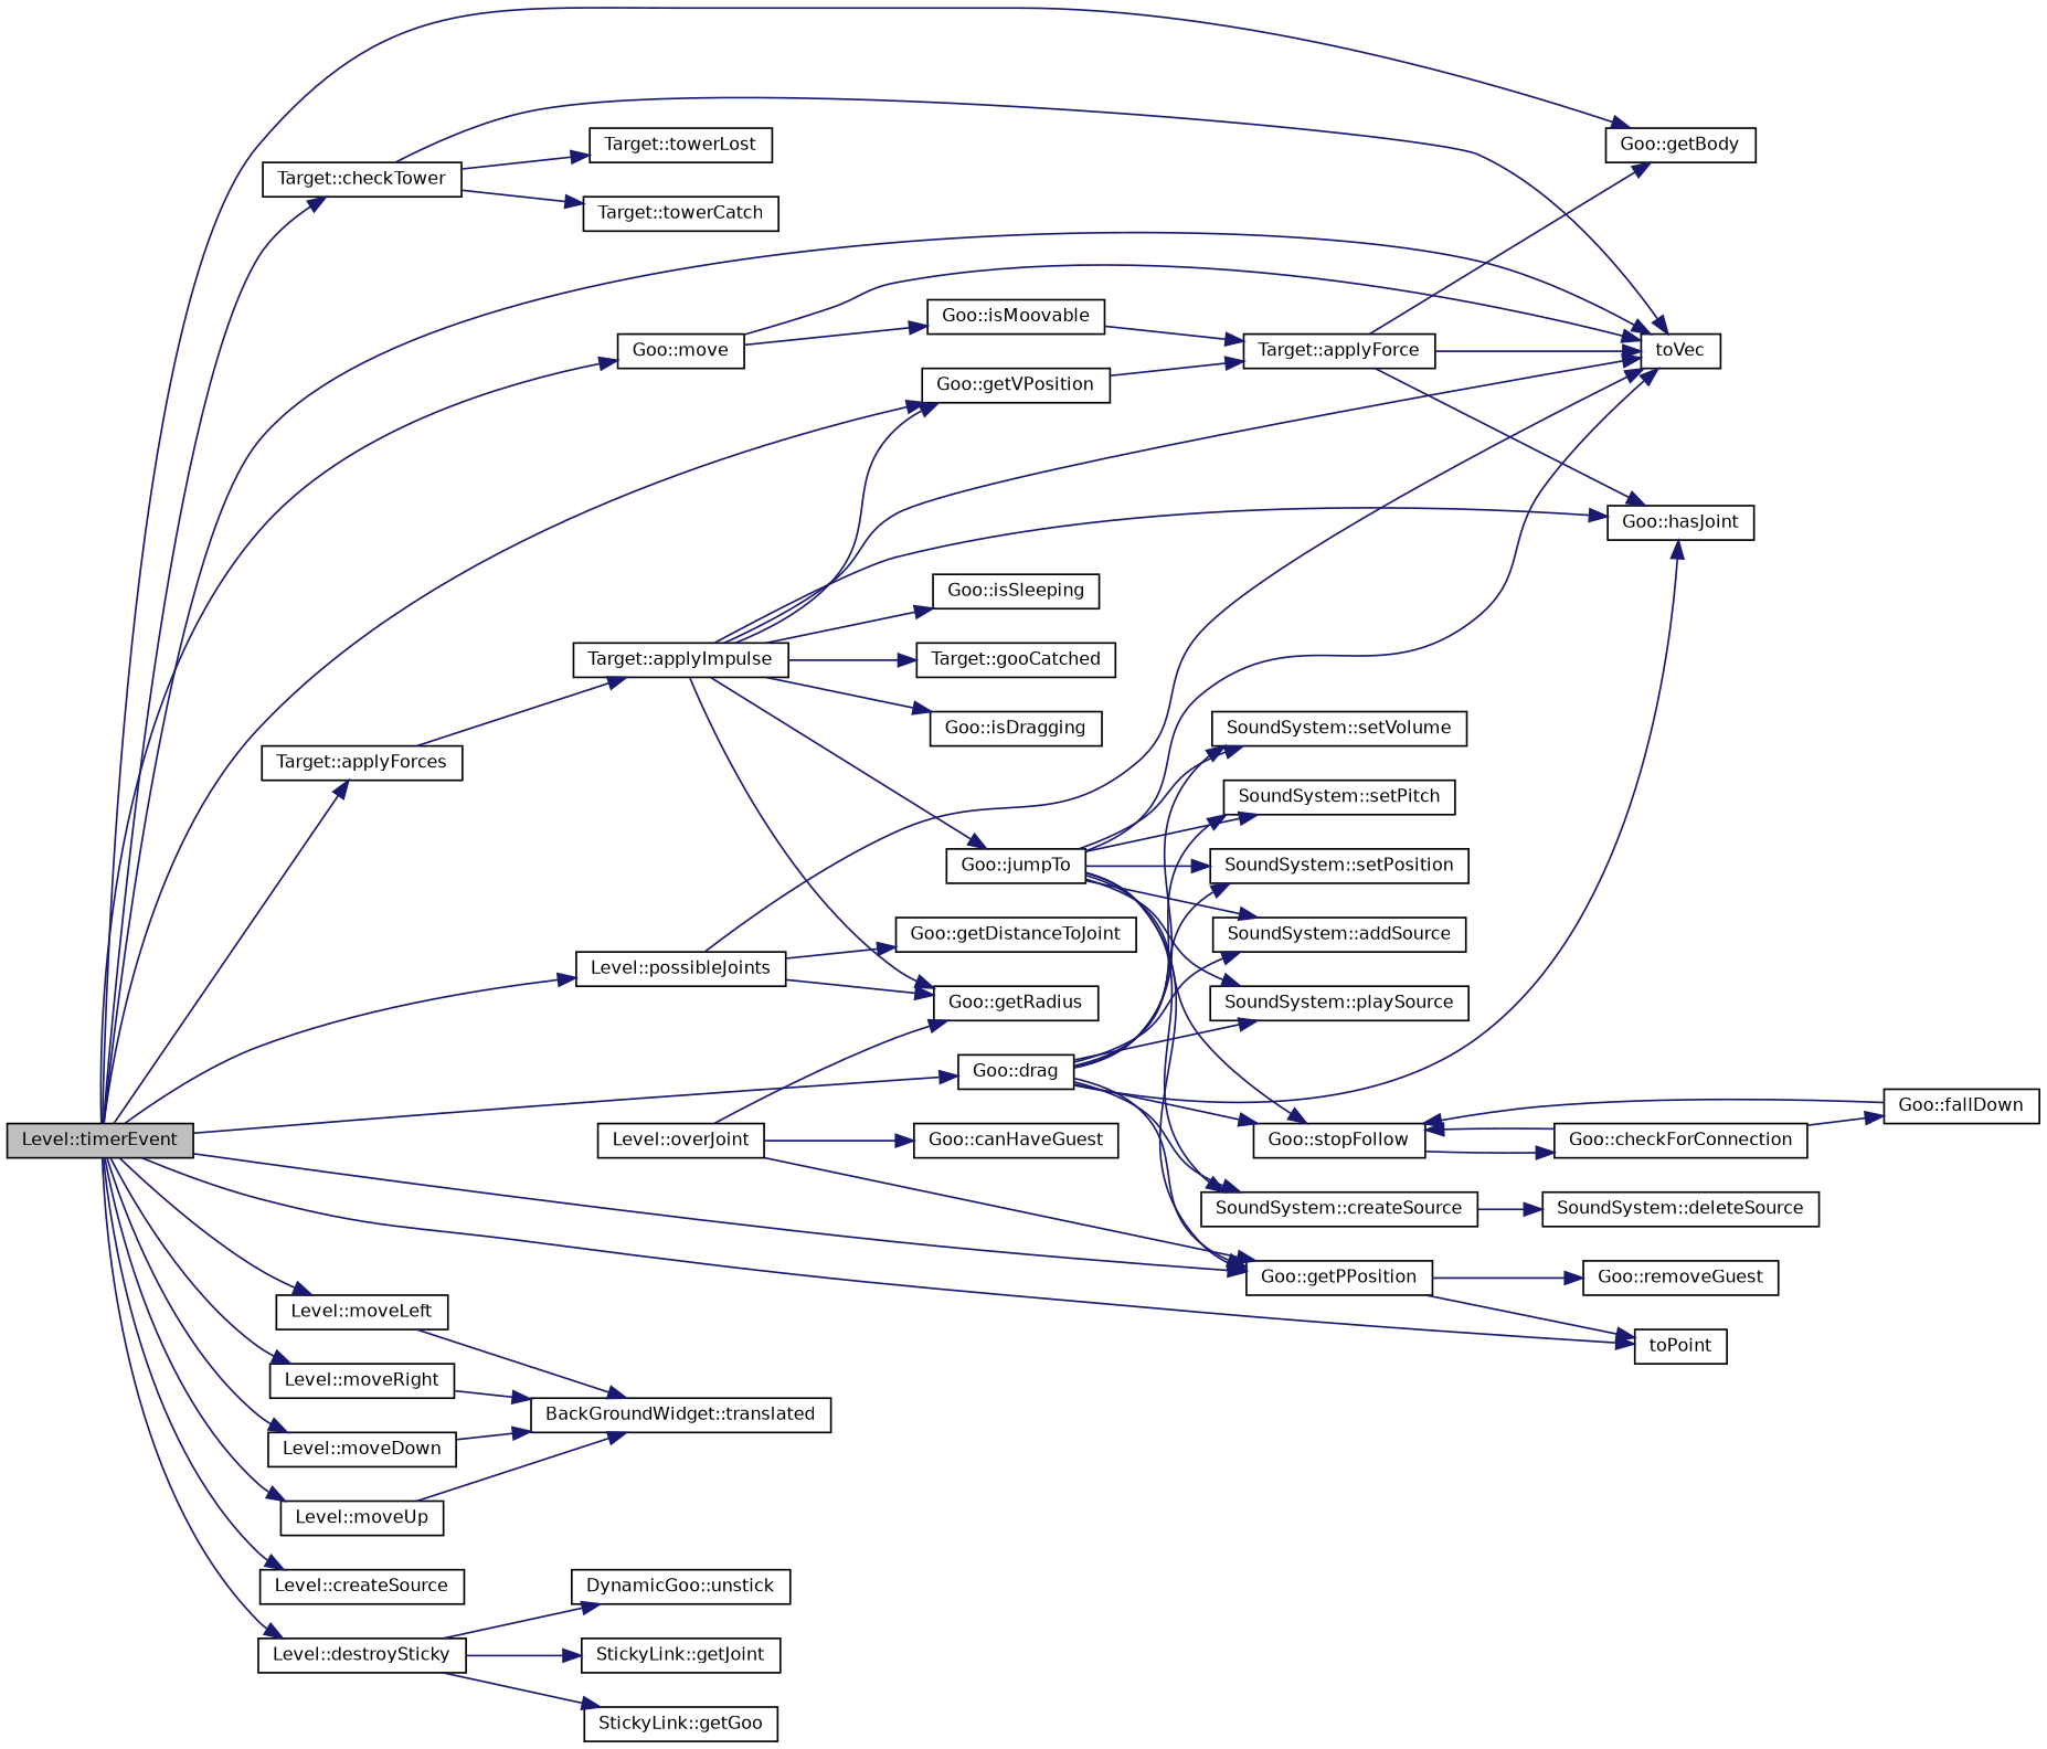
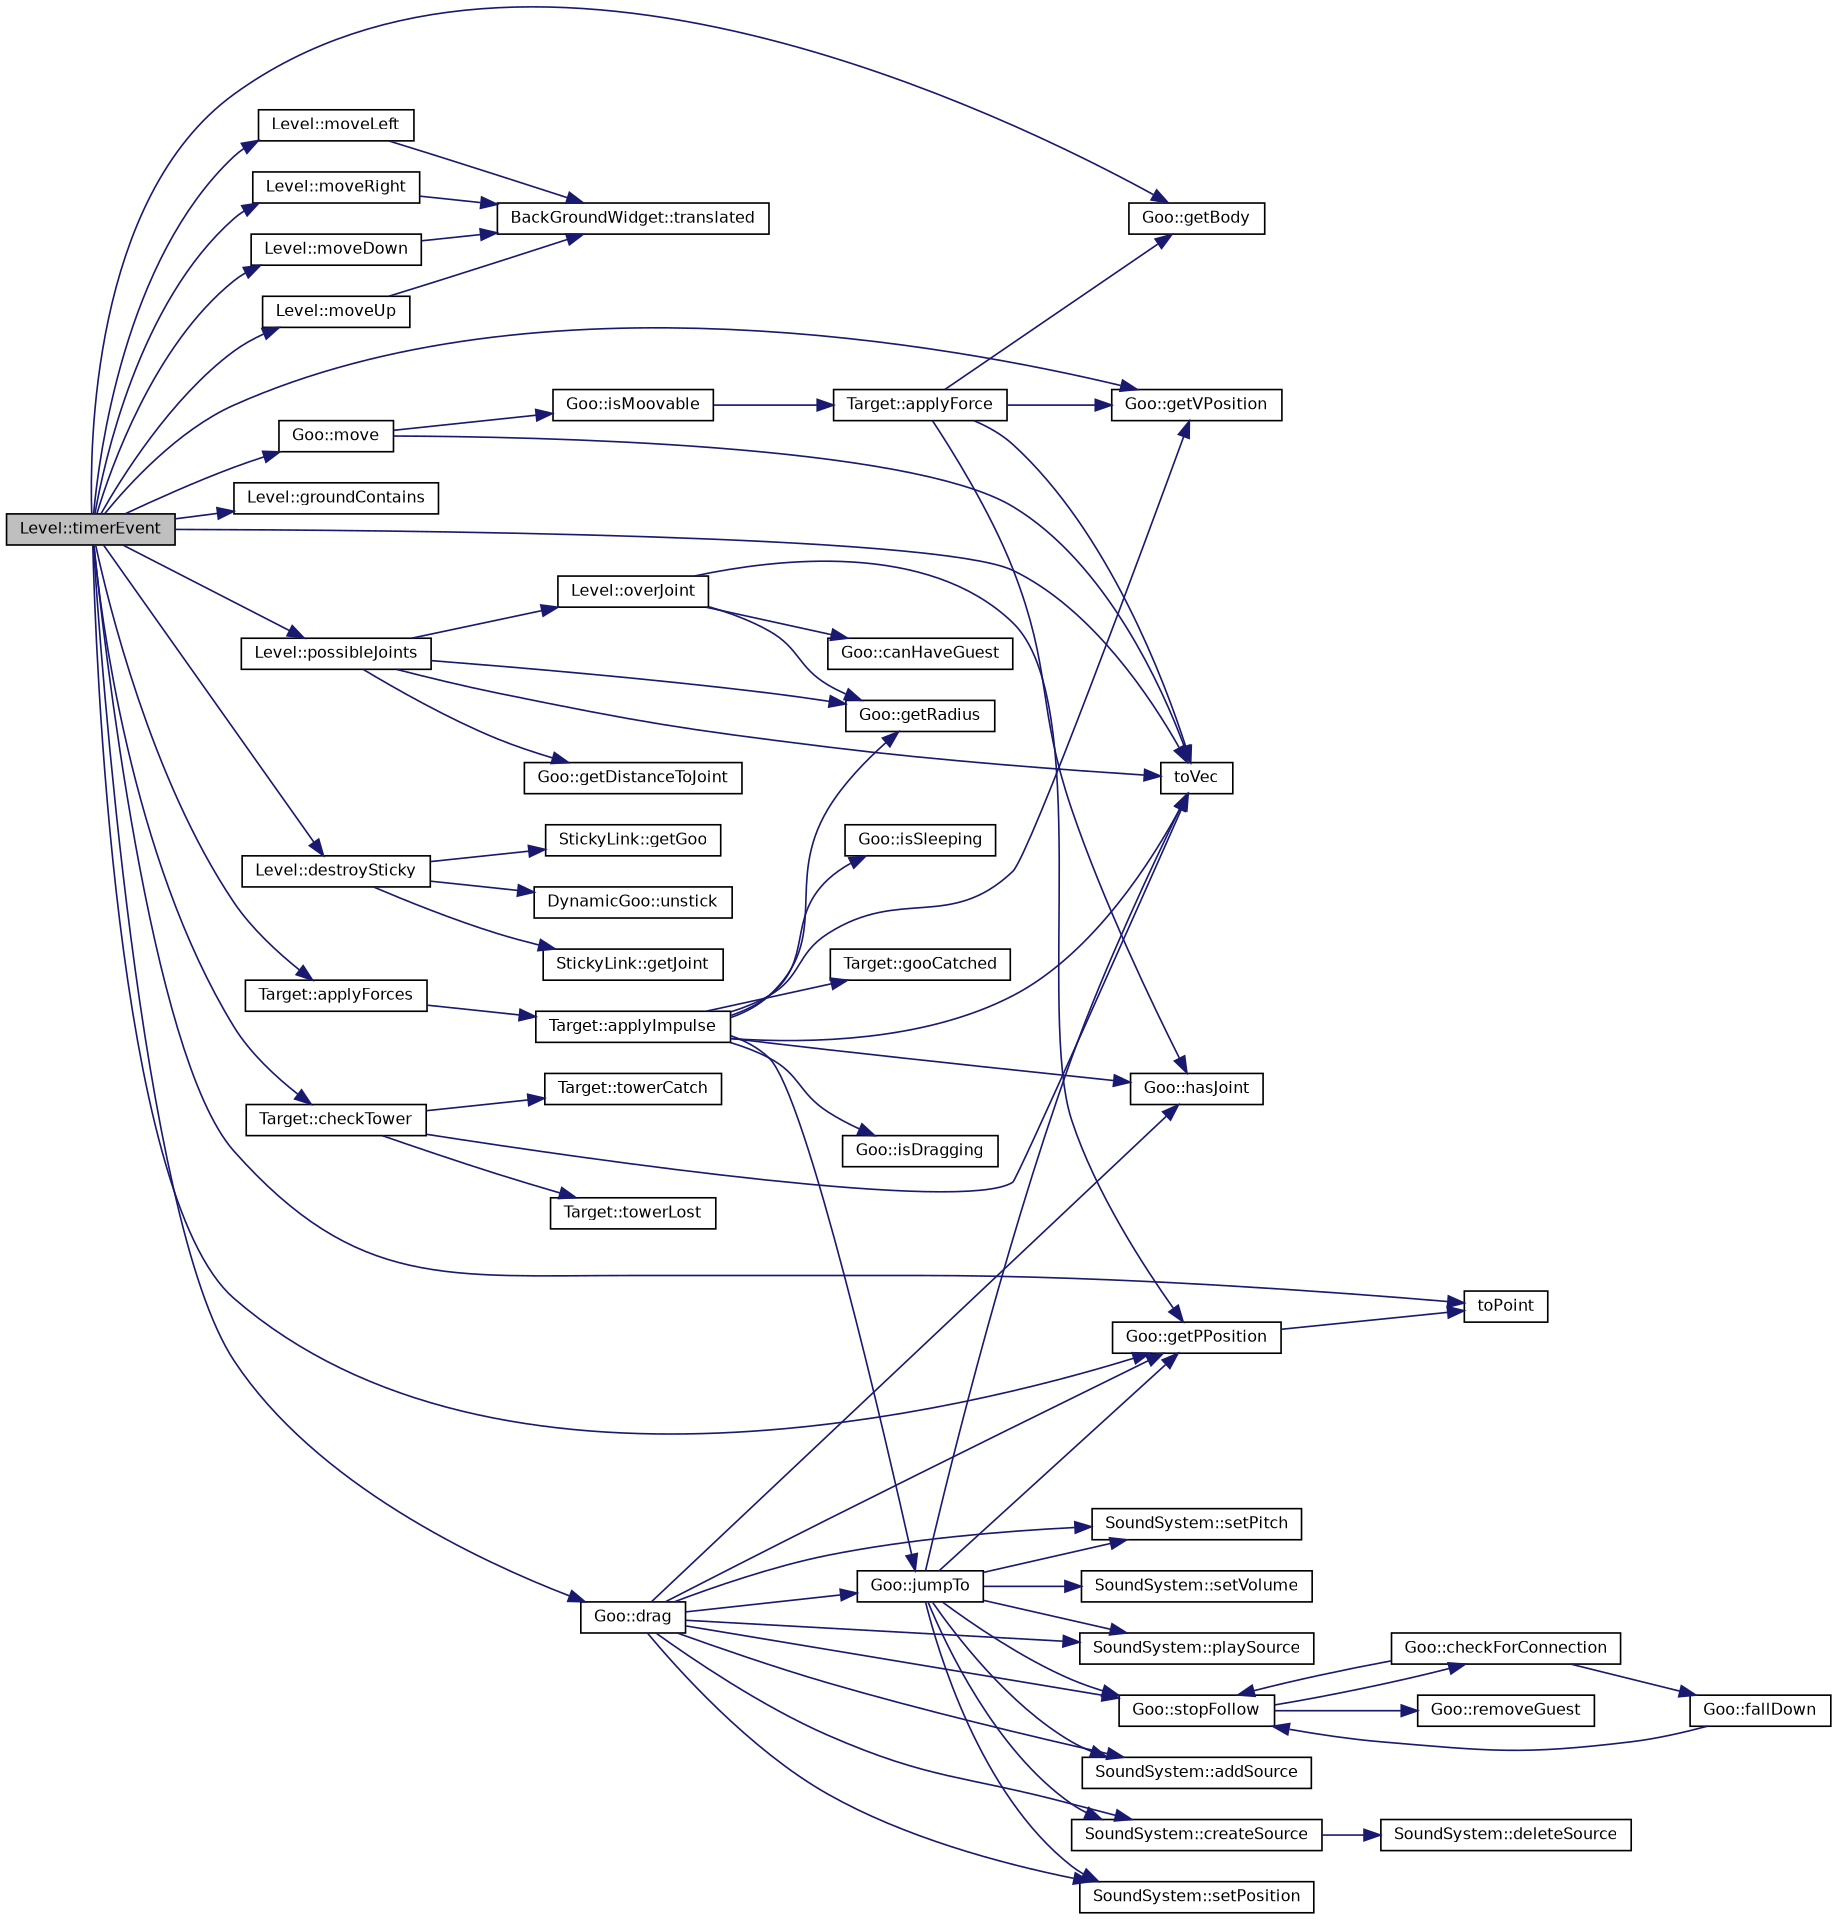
  digraph {
    rankdir=LR
    node [color=black fillcolor=white fontname=Helvetica fontsize=10 shape=record style=filled]
    edge [color=midnightblue fontname=Helvetica fontsize=10 labelfontname=Helvetica labelfontsize=10 style=solid]
    n1 [fillcolor=grey75 fontcolor=black height=0.2 label="Level::timerEvent" width=0.4]
    n2 [height=0.2 label="Goo::getBody" width=0.4]
    n3 [height=0.2 label="Level::moveLeft" width=0.4]
    n4 [height=0.2 label="Level::moveRight" width=0.4]
    n5 [height=0.2 label="Level::moveDown" width=0.4]
    n6 [height=0.2 label="Level::moveUp" width=0.4]
    n7 [height=0.2 label="Goo::getVPosition" width=0.4]
    n8 [height=0.2 label=toVec width=0.4]
-   n9 [height=0.2 label="Level::createSource" width=0.4]
+   n9 [height=0.2 label="Level::groundContains" width=0.4]
    n10 [height=0.2 label=toPoint width=0.4]
    n11 [height=0.2 label="Goo::move" width=0.4]
    n12 [height=0.2 label="Level::possibleJoints" width=0.4]
    n13 [height=0.2 label="Goo::getPPosition" width=0.4]
    n14 [height=0.2 label="Goo::drag" width=0.4]
    n15 [height=0.2 label="Level::destroySticky" width=0.4]
    n16 [height=0.2 label="Target::checkTower" width=0.4]
    n17 [height=0.2 label="Target::applyForces" width=0.4]
    n18 [height=0.2 label="BackGroundWidget::translated" width=0.4]
    n19 [height=0.2 label="Goo::isMoovable" width=0.4]
    n20 [height=0.2 label="Level::overJoint" width=0.4]
    n21 [height=0.2 label="Goo::getRadius" width=0.4]
    n22 [height=0.2 label="Goo::getDistanceToJoint" width=0.4]
    n23 [height=0.2 label="Goo::stopFollow" width=0.4]
    n24 [height=0.2 label="Goo::hasJoint" width=0.4]
    n25 [height=0.2 label="SoundSystem::createSource" width=0.4]
    n26 [height=0.2 label="SoundSystem::setPitch" width=0.4]
    n27 [height=0.2 label="SoundSystem::setVolume" width=0.4]
    n28 [height=0.2 label="SoundSystem::setPosition" width=0.4]
    n29 [height=0.2 label="SoundSystem::playSource" width=0.4]
    n30 [height=0.2 label="SoundSystem::addSource" width=0.4]
    n31 [height=0.2 label="StickyLink::getGoo" width=0.4]
    n32 [height=0.2 label="DynamicGoo::unstick" width=0.4]
    n33 [height=0.2 label="StickyLink::getJoint" width=0.4]
    n34 [height=0.2 label="Target::towerCatch" width=0.4]
    n35 [height=0.2 label="Target::towerLost" width=0.4]
    n36 [height=0.2 label="Target::applyImpulse" width=0.4]
    n37 [height=0.2 label="Target::applyForce" width=0.4]
    n38 [height=0.2 label="Goo::canHaveGuest" width=0.4]
    n39 [height=0.2 label="Goo::checkForConnection" width=0.4]
    n40 [height=0.2 label="Goo::removeGuest" width=0.4]
    n41 [height=0.2 label="SoundSystem::deleteSource" width=0.4]
    n42 [height=0.2 label="Goo::fallDown" width=0.4]
    n43 [height=0.2 label="Goo::isDragging" width=0.4]
    n44 [height=0.2 label="Goo::isSleeping" width=0.4]
    n45 [height=0.2 label="Target::gooCatched" width=0.4]
    n46 [height=0.2 label="Goo::jumpTo" width=0.4]
    n1 -> n2
    n1 -> n3
    n1 -> n4
    n1 -> n5
    n1 -> n6
    n1 -> n7
    n1 -> n8
    n1 -> n9
    n1 -> n10
    n1 -> n11
    n1 -> n12
    n1 -> n13
    n1 -> n14
    n1 -> n15
    n1 -> n16
    n1 -> n17
    n3 -> n18
    n4 -> n18
    n5 -> n18
    n6 -> n18
    n11 -> n8
    n11 -> n19
    n12 -> n8
+   n12 -> n20
    n12 -> n21
    n12 -> n22
    n13 -> n10
    n14 -> n13
    n14 -> n23
    n14 -> n24
    n14 -> n25
    n14 -> n26
-   n14 -> n27
+   n14 -> n46
    n14 -> n28
    n14 -> n29
    n14 -> n30
    n15 -> n31
    n15 -> n32
    n15 -> n33
    n16 -> n8
    n16 -> n34
    n16 -> n35
    n17 -> n36
    n19 -> n37
    n20 -> n13
    n20 -> n21
    n20 -> n38
    n23 -> n39
-   n13 -> n40
+   n23 -> n40
    n25 -> n41
    n36 -> n7
    n36 -> n8
    n36 -> n21
    n36 -> n24
    n36 -> n43
    n36 -> n44
    n36 -> n45
    n36 -> n46
    n37 -> n2
-   n7 -> n37
+   n37 -> n7
    n37 -> n8
    n37 -> n24
    n39 -> n23
    n39 -> n42
    n42 -> n23
    n46 -> n8
    n46 -> n13
    n46 -> n23
    n46 -> n25
    n46 -> n26
    n46 -> n27
    n46 -> n28
    n46 -> n29
    n46 -> n30
  }
